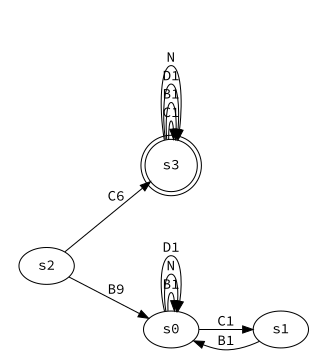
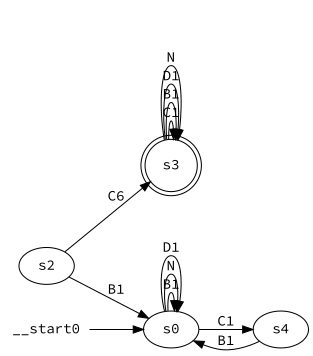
  digraph {
    fontname="Source Code Pro"
    rankdir=LR
    node [fontname="Source Code Pro"]
    edge [fontname="Source Code Pro"]
    n1 [label=s0]
-   n2 [label=s1]
+   n2 [label=s4]
    n3 [label=s2]
    n4 [label=s3 shape=doublecircle]
+   __start0 [shape=none]
    n1 -> n1 [label=B1]
    n1 -> n1 [label=N]
    n1 -> n1 [label=D1]
    n1 -> n2 [label=C1]
    n2 -> n1 [label=B1]
-   n3 -> n1 [label=B9]
+   n3 -> n1 [label=B1]
    n3 -> n4 [label=C6]
    n4 -> n4 [label=C1]
    n4 -> n4 [label=B1]
    n4 -> n4 [label=D1]
    n4 -> n4 [label=N]
+   __start0 -> n1
  }
